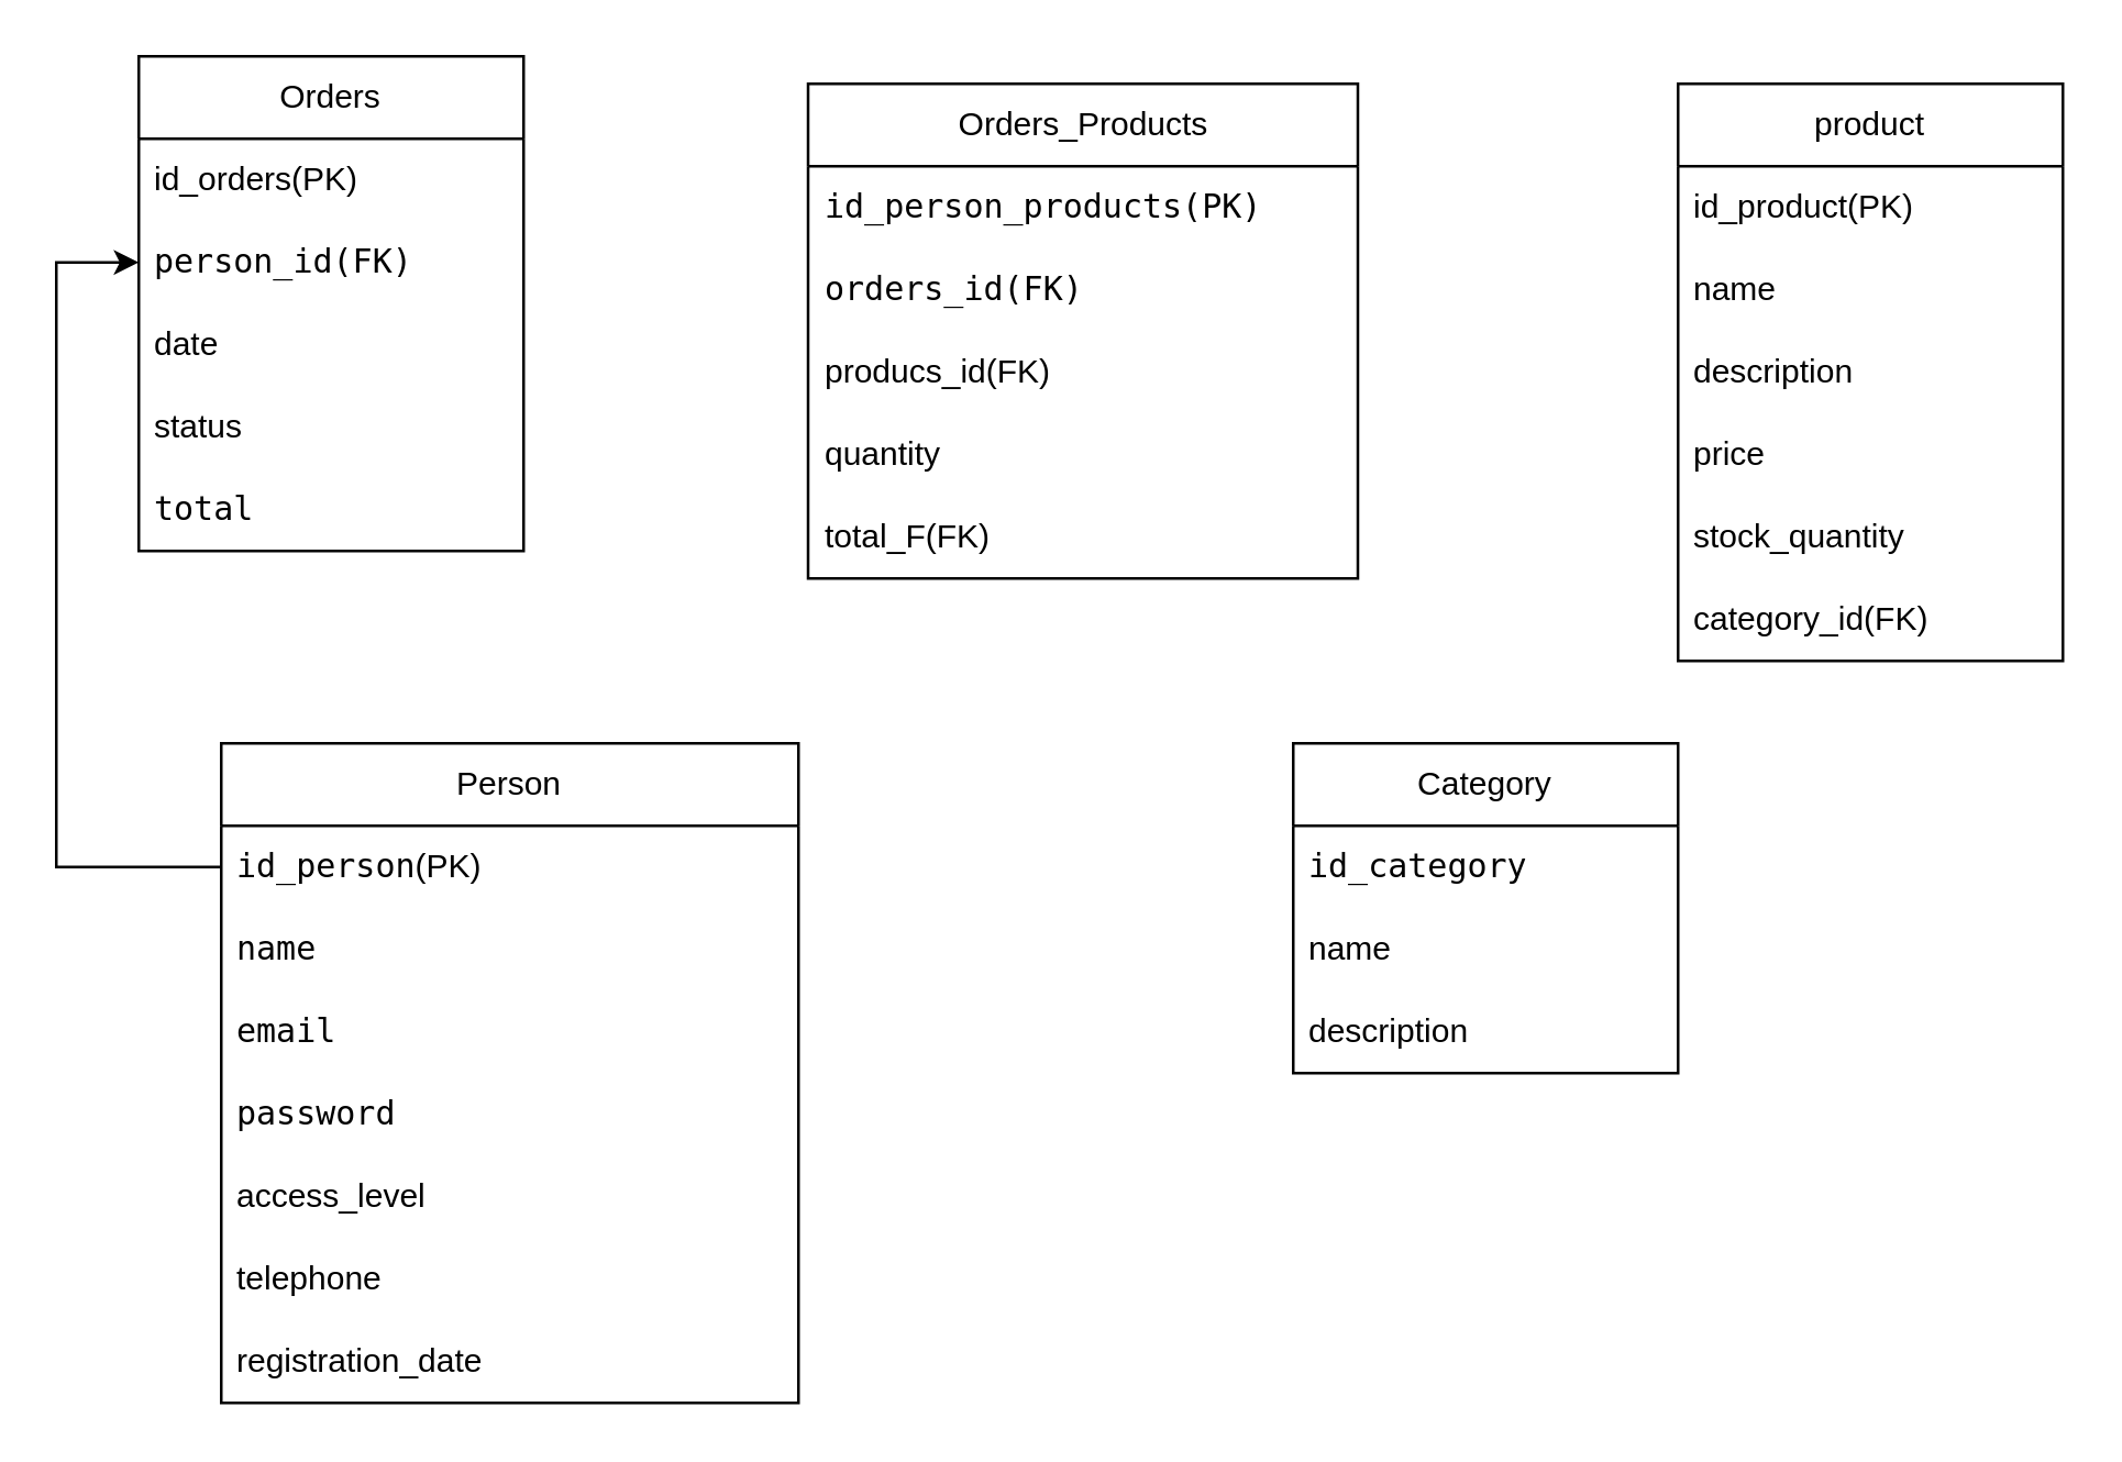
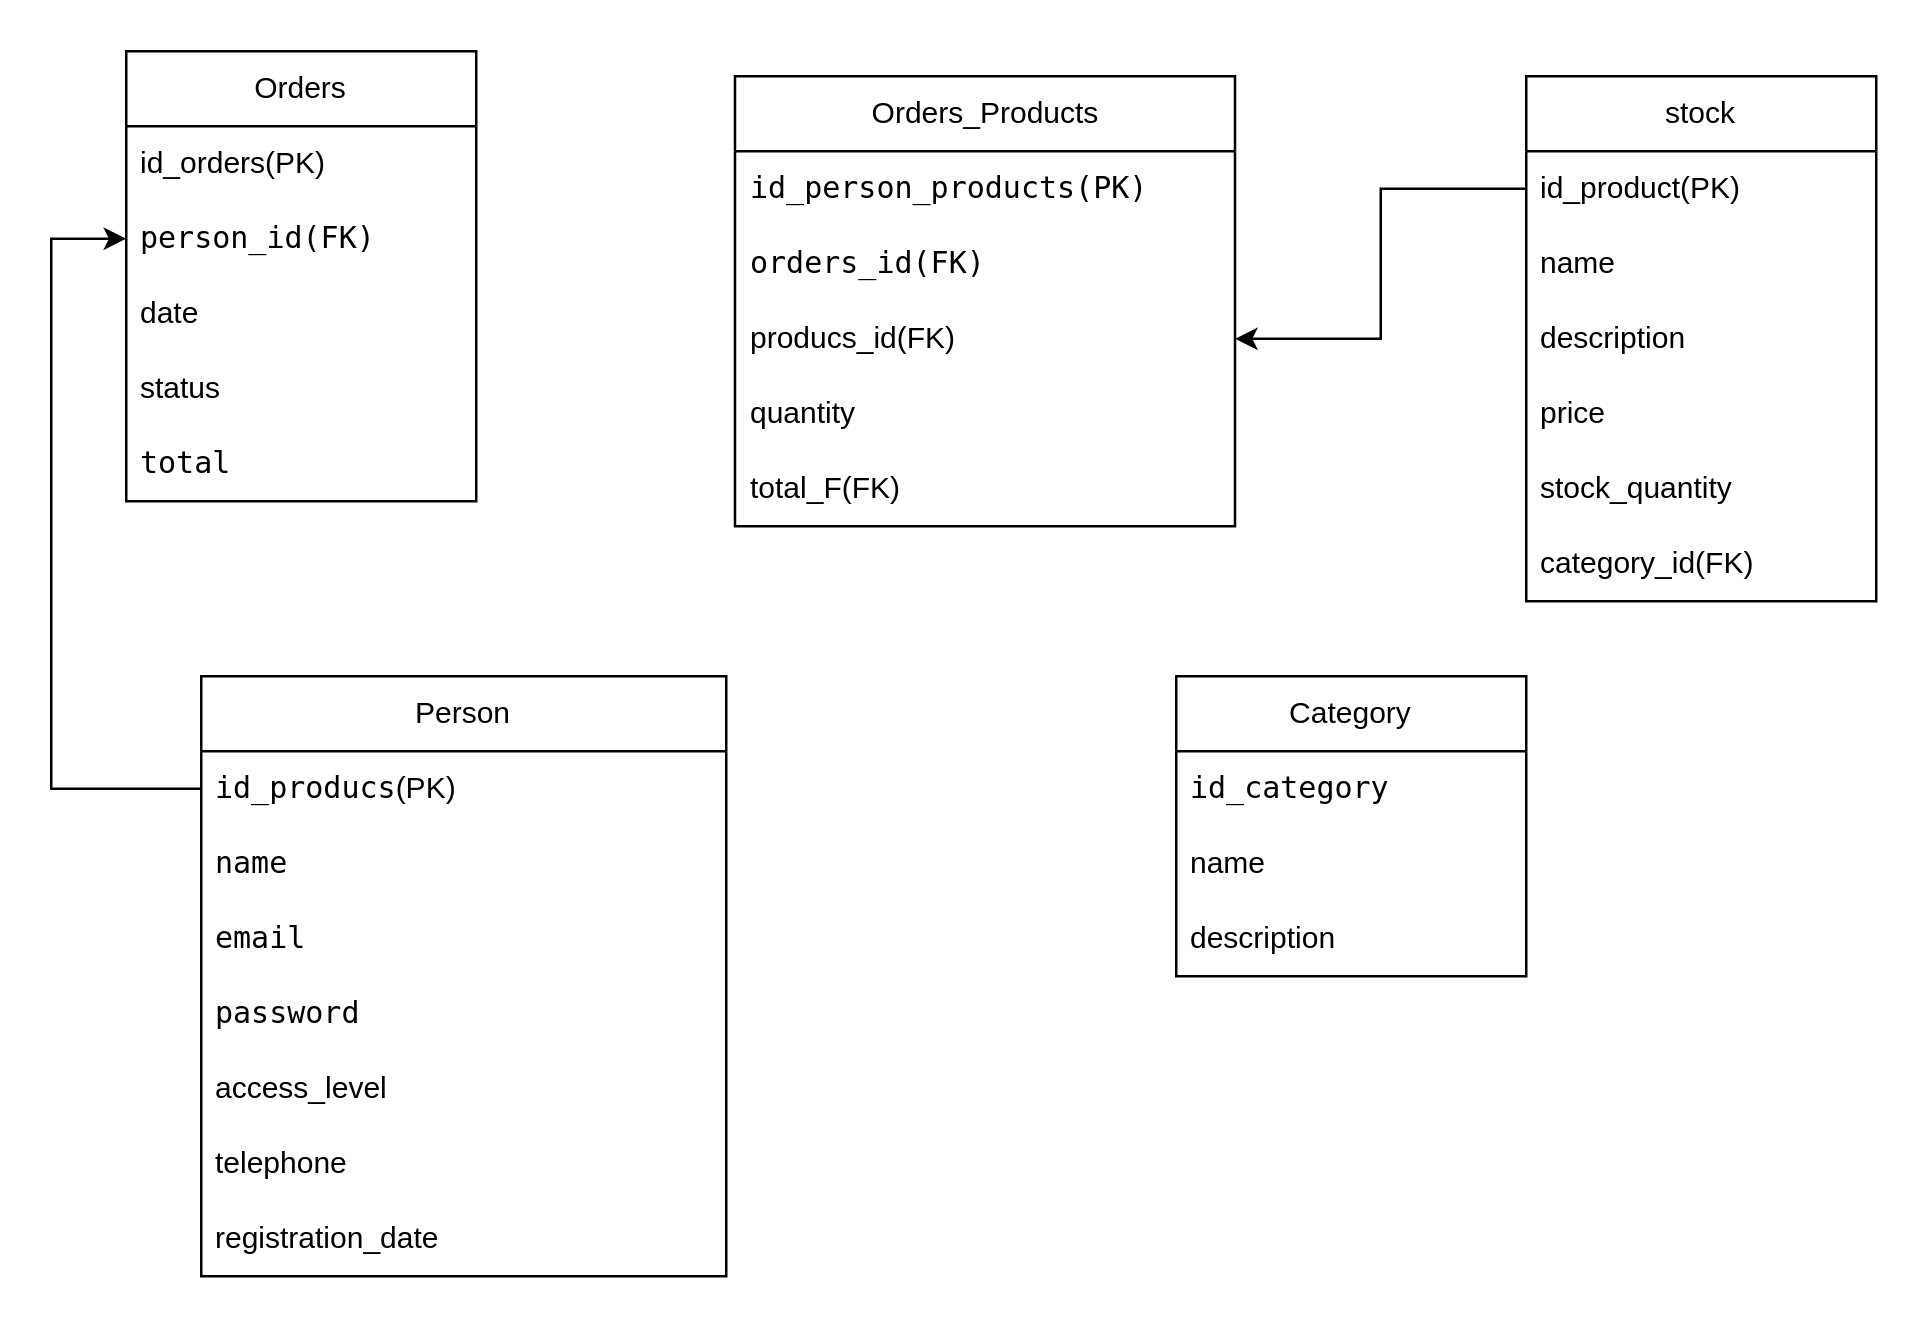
  <mxCell id="0" />
  <mxCell id="1" parent="0" />
  <mxCell id="2" value="Person" style="swimlane;fontStyle=0;childLayout=stackLayout;horizontal=1;startSize=30;horizontalStack=0;resizeParent=1;resizeParentMax=0;resizeLast=0;collapsible=1;marginBottom=0;whiteSpace=wrap;html=1;strokeWidth=1;" parent="1" vertex="1"><mxGeometry x="80" y="270" width="210" height="240" as="geometry"><mxRectangle x="120" y="150" width="80" height="30" as="alternateBounds" /></mxGeometry></mxCell>
- <mxCell id="3" value="&lt;code&gt;id_person&lt;/code&gt;(PK)" style="text;strokeColor=none;fillColor=none;align=left;verticalAlign=middle;spacingLeft=4;spacingRight=4;overflow=hidden;points=[[0,0.5],[1,0.5]];portConstraint=eastwest;rotatable=0;whiteSpace=wrap;html=1;" parent="2" vertex="1"><mxGeometry y="30" width="210" height="30" as="geometry" /></mxCell>
+ <mxCell id="3" value="&lt;code&gt;id_producs&lt;/code&gt;(PK)" style="text;strokeColor=none;fillColor=none;align=left;verticalAlign=middle;spacingLeft=4;spacingRight=4;overflow=hidden;points=[[0,0.5],[1,0.5]];portConstraint=eastwest;rotatable=0;whiteSpace=wrap;html=1;" parent="2" vertex="1"><mxGeometry y="30" width="210" height="30" as="geometry" /></mxCell>
  <mxCell id="4" value="&lt;code&gt;name&lt;/code&gt;" style="text;strokeColor=none;fillColor=none;align=left;verticalAlign=middle;spacingLeft=4;spacingRight=4;overflow=hidden;points=[[0,0.5],[1,0.5]];portConstraint=eastwest;rotatable=0;whiteSpace=wrap;html=1;" parent="2" vertex="1"><mxGeometry y="60" width="210" height="30" as="geometry" /></mxCell>
  <mxCell id="5" value="&lt;code&gt;email&lt;/code&gt;" style="text;strokeColor=none;fillColor=none;align=left;verticalAlign=middle;spacingLeft=4;spacingRight=4;overflow=hidden;points=[[0,0.5],[1,0.5]];portConstraint=eastwest;rotatable=0;whiteSpace=wrap;html=1;" vertex="1" parent="2"><mxGeometry y="90" width="210" height="30" as="geometry" /></mxCell>
  <mxCell id="6" value="&lt;code&gt;password&lt;/code&gt;" style="text;strokeColor=none;fillColor=none;align=left;verticalAlign=middle;spacingLeft=4;spacingRight=4;overflow=hidden;points=[[0,0.5],[1,0.5]];portConstraint=eastwest;rotatable=0;whiteSpace=wrap;html=1;" vertex="1" parent="2"><mxGeometry y="120" width="210" height="30" as="geometry" /></mxCell>
  <mxCell id="7" value="access_level" style="text;strokeColor=none;fillColor=none;align=left;verticalAlign=middle;spacingLeft=4;spacingRight=4;overflow=hidden;points=[[0,0.5],[1,0.5]];portConstraint=eastwest;rotatable=0;whiteSpace=wrap;html=1;" vertex="1" parent="2"><mxGeometry y="150" width="210" height="30" as="geometry" /></mxCell>
  <mxCell id="8" value="telephone" style="text;strokeColor=none;fillColor=none;align=left;verticalAlign=middle;spacingLeft=4;spacingRight=4;overflow=hidden;points=[[0,0.5],[1,0.5]];portConstraint=eastwest;rotatable=0;whiteSpace=wrap;html=1;" vertex="1" parent="2"><mxGeometry y="180" width="210" height="30" as="geometry" /></mxCell>
  <mxCell id="9" value="registration_date" style="text;strokeColor=none;fillColor=none;align=left;verticalAlign=middle;spacingLeft=4;spacingRight=4;overflow=hidden;points=[[0,0.5],[1,0.5]];portConstraint=eastwest;rotatable=0;whiteSpace=wrap;html=1;" vertex="1" parent="2"><mxGeometry y="210" width="210" height="30" as="geometry" /></mxCell>
- <mxCell id="10" value="product" style="swimlane;fontStyle=0;childLayout=stackLayout;horizontal=1;startSize=30;horizontalStack=0;resizeParent=1;resizeParentMax=0;resizeLast=0;collapsible=1;marginBottom=0;whiteSpace=wrap;html=1;" vertex="1" parent="1"><mxGeometry x="610" y="30" width="140" height="210" as="geometry" /></mxCell>
+ <mxCell id="10" value="stock" style="swimlane;fontStyle=0;childLayout=stackLayout;horizontal=1;startSize=30;horizontalStack=0;resizeParent=1;resizeParentMax=0;resizeLast=0;collapsible=1;marginBottom=0;whiteSpace=wrap;html=1;" vertex="1" parent="1"><mxGeometry x="610" y="30" width="140" height="210" as="geometry" /></mxCell>
  <mxCell id="11" value="id_product(PK)" style="text;strokeColor=none;fillColor=none;align=left;verticalAlign=middle;spacingLeft=4;spacingRight=4;overflow=hidden;points=[[0,0.5],[1,0.5]];portConstraint=eastwest;rotatable=0;whiteSpace=wrap;html=1;" vertex="1" parent="10"><mxGeometry y="30" width="140" height="30" as="geometry" /></mxCell>
  <mxCell id="12" value="&lt;div&gt;name&lt;/div&gt;" style="text;strokeColor=none;fillColor=none;align=left;verticalAlign=middle;spacingLeft=4;spacingRight=4;overflow=hidden;points=[[0,0.5],[1,0.5]];portConstraint=eastwest;rotatable=0;whiteSpace=wrap;html=1;" vertex="1" parent="10"><mxGeometry y="60" width="140" height="30" as="geometry" /></mxCell>
  <mxCell id="13" value="&lt;div&gt;description&lt;/div&gt;" style="text;strokeColor=none;fillColor=none;align=left;verticalAlign=middle;spacingLeft=4;spacingRight=4;overflow=hidden;points=[[0,0.5],[1,0.5]];portConstraint=eastwest;rotatable=0;whiteSpace=wrap;html=1;" vertex="1" parent="10"><mxGeometry y="90" width="140" height="30" as="geometry" /></mxCell>
  <mxCell id="14" value="&lt;div&gt;price&lt;/div&gt;" style="text;strokeColor=none;fillColor=none;align=left;verticalAlign=middle;spacingLeft=4;spacingRight=4;overflow=hidden;points=[[0,0.5],[1,0.5]];portConstraint=eastwest;rotatable=0;whiteSpace=wrap;html=1;" vertex="1" parent="10"><mxGeometry y="120" width="140" height="30" as="geometry" /></mxCell>
  <mxCell id="15" value="stock_quantity" style="text;strokeColor=none;fillColor=none;align=left;verticalAlign=middle;spacingLeft=4;spacingRight=4;overflow=hidden;points=[[0,0.5],[1,0.5]];portConstraint=eastwest;rotatable=0;whiteSpace=wrap;html=1;" vertex="1" parent="10"><mxGeometry y="150" width="140" height="30" as="geometry" /></mxCell>
  <mxCell id="16" value="category_id(FK)" style="text;strokeColor=none;fillColor=none;align=left;verticalAlign=middle;spacingLeft=4;spacingRight=4;overflow=hidden;points=[[0,0.5],[1,0.5]];portConstraint=eastwest;rotatable=0;whiteSpace=wrap;html=1;" vertex="1" parent="10"><mxGeometry y="180" width="140" height="30" as="geometry" /></mxCell>
  <mxCell id="17" value="Category" style="swimlane;fontStyle=0;childLayout=stackLayout;horizontal=1;startSize=30;horizontalStack=0;resizeParent=1;resizeParentMax=0;resizeLast=0;collapsible=1;marginBottom=0;whiteSpace=wrap;html=1;" vertex="1" parent="1"><mxGeometry x="470" y="270" width="140" height="120" as="geometry" /></mxCell>
  <mxCell id="18" value="&lt;code&gt;id_category&lt;/code&gt;" style="text;strokeColor=none;fillColor=none;align=left;verticalAlign=middle;spacingLeft=4;spacingRight=4;overflow=hidden;points=[[0,0.5],[1,0.5]];portConstraint=eastwest;rotatable=0;whiteSpace=wrap;html=1;" vertex="1" parent="17"><mxGeometry y="30" width="140" height="30" as="geometry" /></mxCell>
  <mxCell id="19" value="&lt;div&gt;name&lt;/div&gt;" style="text;strokeColor=none;fillColor=none;align=left;verticalAlign=middle;spacingLeft=4;spacingRight=4;overflow=hidden;points=[[0,0.5],[1,0.5]];portConstraint=eastwest;rotatable=0;whiteSpace=wrap;html=1;" vertex="1" parent="17"><mxGeometry y="60" width="140" height="30" as="geometry" /></mxCell>
  <mxCell id="20" value="description" style="text;strokeColor=none;fillColor=none;align=left;verticalAlign=middle;spacingLeft=4;spacingRight=4;overflow=hidden;points=[[0,0.5],[1,0.5]];portConstraint=eastwest;rotatable=0;whiteSpace=wrap;html=1;" vertex="1" parent="17"><mxGeometry y="90" width="140" height="30" as="geometry" /></mxCell>
  <mxCell id="21" value="Orders" style="swimlane;fontStyle=0;childLayout=stackLayout;horizontal=1;startSize=30;horizontalStack=0;resizeParent=1;resizeParentMax=0;resizeLast=0;collapsible=1;marginBottom=0;whiteSpace=wrap;html=1;" vertex="1" parent="1"><mxGeometry x="50" y="20" width="140" height="180" as="geometry" /></mxCell>
  <mxCell id="22" value="id_orders(PK)" style="text;strokeColor=none;fillColor=none;align=left;verticalAlign=middle;spacingLeft=4;spacingRight=4;overflow=hidden;points=[[0,0.5],[1,0.5]];portConstraint=eastwest;rotatable=0;whiteSpace=wrap;html=1;" vertex="1" parent="21"><mxGeometry y="30" width="140" height="30" as="geometry" /></mxCell>
  <mxCell id="23" value="&lt;code&gt;person_id(FK)&lt;br&gt;&lt;/code&gt;" style="text;strokeColor=none;fillColor=none;align=left;verticalAlign=middle;spacingLeft=4;spacingRight=4;overflow=hidden;points=[[0,0.5],[1,0.5]];portConstraint=eastwest;rotatable=0;whiteSpace=wrap;html=1;" vertex="1" parent="21"><mxGeometry y="60" width="140" height="30" as="geometry" /></mxCell>
  <mxCell id="24" value="date" style="text;strokeColor=none;fillColor=none;align=left;verticalAlign=middle;spacingLeft=4;spacingRight=4;overflow=hidden;points=[[0,0.5],[1,0.5]];portConstraint=eastwest;rotatable=0;whiteSpace=wrap;html=1;" vertex="1" parent="21"><mxGeometry y="90" width="140" height="30" as="geometry" /></mxCell>
  <mxCell id="25" value="status" style="text;strokeColor=none;fillColor=none;align=left;verticalAlign=middle;spacingLeft=4;spacingRight=4;overflow=hidden;points=[[0,0.5],[1,0.5]];portConstraint=eastwest;rotatable=0;whiteSpace=wrap;html=1;" vertex="1" parent="21"><mxGeometry y="120" width="140" height="30" as="geometry" /></mxCell>
  <mxCell id="26" value="&lt;code&gt;total&lt;/code&gt;" style="text;strokeColor=none;fillColor=none;align=left;verticalAlign=middle;spacingLeft=4;spacingRight=4;overflow=hidden;points=[[0,0.5],[1,0.5]];portConstraint=eastwest;rotatable=0;whiteSpace=wrap;html=1;" vertex="1" parent="21"><mxGeometry y="150" width="140" height="30" as="geometry" /></mxCell>
  <mxCell id="27" value="Orders_Products" style="swimlane;fontStyle=0;childLayout=stackLayout;horizontal=1;startSize=30;horizontalStack=0;resizeParent=1;resizeParentMax=0;resizeLast=0;collapsible=1;marginBottom=0;whiteSpace=wrap;html=1;" vertex="1" parent="1"><mxGeometry x="293.5" y="30" width="200" height="180" as="geometry" /></mxCell>
  <mxCell id="28" value="&lt;code&gt;id_person_products(PK)&lt;br&gt;&lt;/code&gt;" style="text;strokeColor=none;fillColor=none;align=left;verticalAlign=middle;spacingLeft=4;spacingRight=4;overflow=hidden;points=[[0,0.5],[1,0.5]];portConstraint=eastwest;rotatable=0;whiteSpace=wrap;html=1;" vertex="1" parent="27"><mxGeometry y="30" width="200" height="30" as="geometry" /></mxCell>
  <mxCell id="29" value="&lt;code&gt;orders_id(FK)&lt;/code&gt;" style="text;strokeColor=none;fillColor=none;align=left;verticalAlign=middle;spacingLeft=4;spacingRight=4;overflow=hidden;points=[[0,0.5],[1,0.5]];portConstraint=eastwest;rotatable=0;whiteSpace=wrap;html=1;" vertex="1" parent="27"><mxGeometry y="60" width="200" height="30" as="geometry" /></mxCell>
  <mxCell id="30" value="producs_id(FK)" style="text;strokeColor=none;fillColor=none;align=left;verticalAlign=middle;spacingLeft=4;spacingRight=4;overflow=hidden;points=[[0,0.5],[1,0.5]];portConstraint=eastwest;rotatable=0;whiteSpace=wrap;html=1;" vertex="1" parent="27"><mxGeometry y="90" width="200" height="30" as="geometry" /></mxCell>
  <mxCell id="31" value="quantity" style="text;strokeColor=none;fillColor=none;align=left;verticalAlign=middle;spacingLeft=4;spacingRight=4;overflow=hidden;points=[[0,0.5],[1,0.5]];portConstraint=eastwest;rotatable=0;whiteSpace=wrap;html=1;" vertex="1" parent="27"><mxGeometry y="120" width="200" height="30" as="geometry" /></mxCell>
  <mxCell id="32" value="total_F(FK)" style="text;strokeColor=none;fillColor=none;align=left;verticalAlign=middle;spacingLeft=4;spacingRight=4;overflow=hidden;points=[[0,0.5],[1,0.5]];portConstraint=eastwest;rotatable=0;whiteSpace=wrap;html=1;" vertex="1" parent="27"><mxGeometry y="150" width="200" height="30" as="geometry" /></mxCell>
  <mxCell id="33" style="edgeStyle=orthogonalEdgeStyle;rounded=0;orthogonalLoop=1;jettySize=auto;html=1;entryX=0;entryY=0.5;entryDx=0;entryDy=0;exitX=0;exitY=0.5;exitDx=0;exitDy=0;" edge="1" parent="1" source="3" target="23"><mxGeometry relative="1" as="geometry"><mxPoint x="50" y="280" as="sourcePoint" /><Array as="points"><mxPoint x="20" y="315" /><mxPoint x="20" y="95" /></Array></mxGeometry></mxCell>
+ <mxCell id="34" style="edgeStyle=orthogonalEdgeStyle;rounded=0;orthogonalLoop=1;jettySize=auto;html=1;entryX=1;entryY=0.5;entryDx=0;entryDy=0;" edge="1" parent="1" source="11" target="30"><mxGeometry relative="1" as="geometry" /></mxCell>
